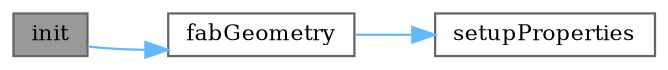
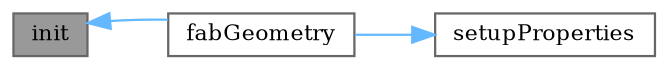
  digraph {
    fontname="DejaVu Serif"
    rankdir=LR
    node [color=grey40 fillcolor=white fontname="DejaVu Serif" fontsize=10 shape=box style=filled]
    edge [color=steelblue1 fontname="DejaVu Serif" fontsize=10 labelfontname=Helvetica labelfontsize=10 style=solid]
    n1 [color=gray40 fillcolor=grey60 fontcolor=black height=0.2 label=init width=0.4]
    n2 [height=0.2 label=fabGeometry width=0.4]
    n3 [height=0.2 label=setupProperties width=0.4]
-   n1 -> n2
+   n2 -> n1
    n2 -> n3
  }
